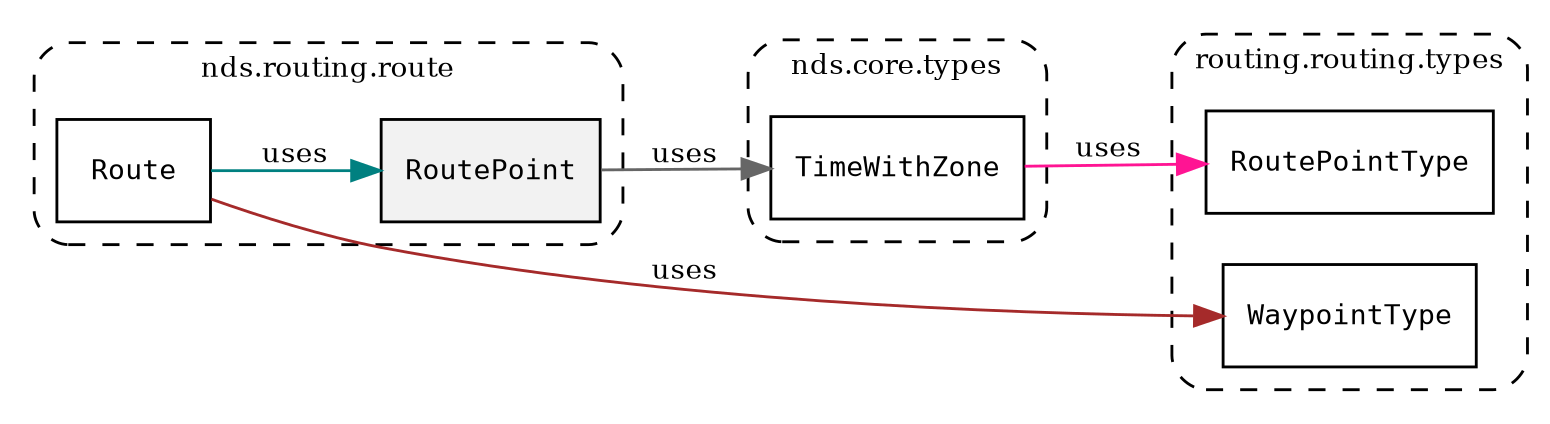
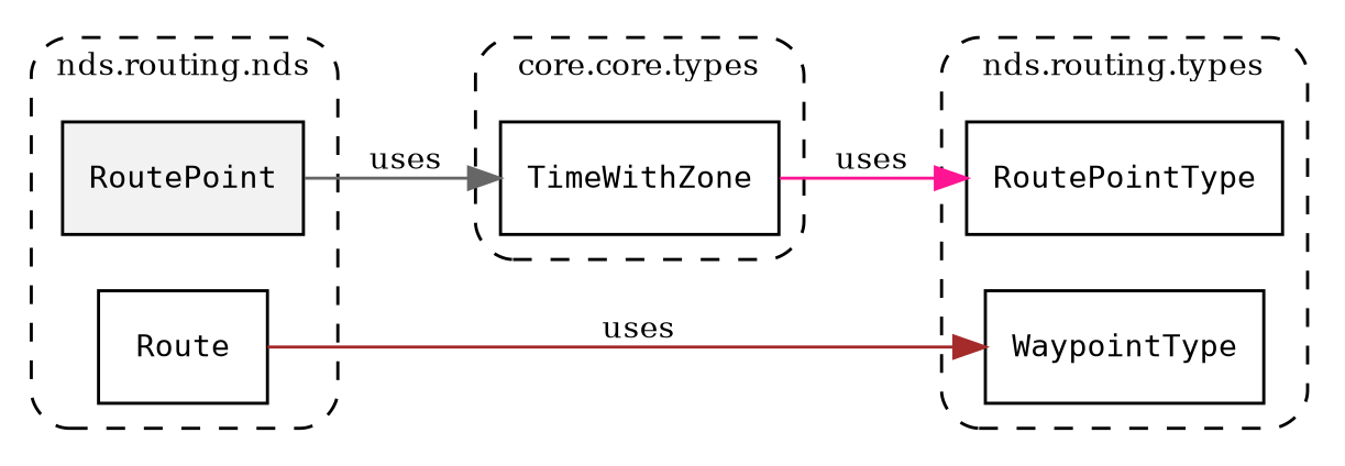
  digraph {
    fontsize=10
    rankdir=LR
    node [fontsize=10 shape=box]
    edge [fontsize=10]
    n1 [fillcolor="#0000000D" label=<<font face="monospace"><table align="center" border="0" cellspacing="0" cellpadding="0"><tr><td href="../../../content/packages/nds.routing.route.html#Structure-RoutePoint" title="Structure defined in nds.routing.route">RoutePoint</td></tr></table></font>> style=filled]
    n2 [label=<<font face="monospace"><table align="center" border="0" cellspacing="0" cellpadding="0"><tr><td href="../../../content/packages/nds.routing.route.html#Structure-Route" title="Structure defined in nds.routing.route">Route</td></tr></table></font>>]
    n3 [label=<<font face="monospace"><table align="center" border="0" cellspacing="0" cellpadding="0"><tr><td href="../../../content/packages/nds.routing.types.html#Enum-RoutePointType" title="Enum defined in nds.routing.types">RoutePointType</td></tr></table></font>>]
    n4 [label=<<font face="monospace"><table align="center" border="0" cellspacing="0" cellpadding="0"><tr><td href="../../../content/packages/nds.routing.types.html#Enum-WaypointType" title="Enum defined in nds.routing.types">WaypointType</td></tr></table></font>>]
    n5 [label=<<font face="monospace"><table align="center" border="0" cellspacing="0" cellpadding="0"><tr><td href="../../../content/packages/nds.core.types.html#Structure-TimeWithZone" title="Structure defined in nds.core.types">TimeWithZone</td></tr></table></font>>]
    subgraph cluster_1 {
-     label="nds.routing.route"
+     label="nds.routing.nds"
      style="dashed, rounded"
      n1
      n2
    }
    subgraph cluster_2 {
-     label="routing.routing.types"
+     label="nds.routing.types"
      style="dashed, rounded"
      n3
      n4
    }
    subgraph cluster_3 {
-     label="nds.core.types"
+     label="core.core.types"
      style="dashed, rounded"
      n5
    }
    n1 -> n5 [color=gray40 label=uses]
-   n2 -> n1 [color=teal label=uses]
    n2 -> n4 [color=brown label=uses]
    n5 -> n3 [color=deeppink label=uses]
  }
